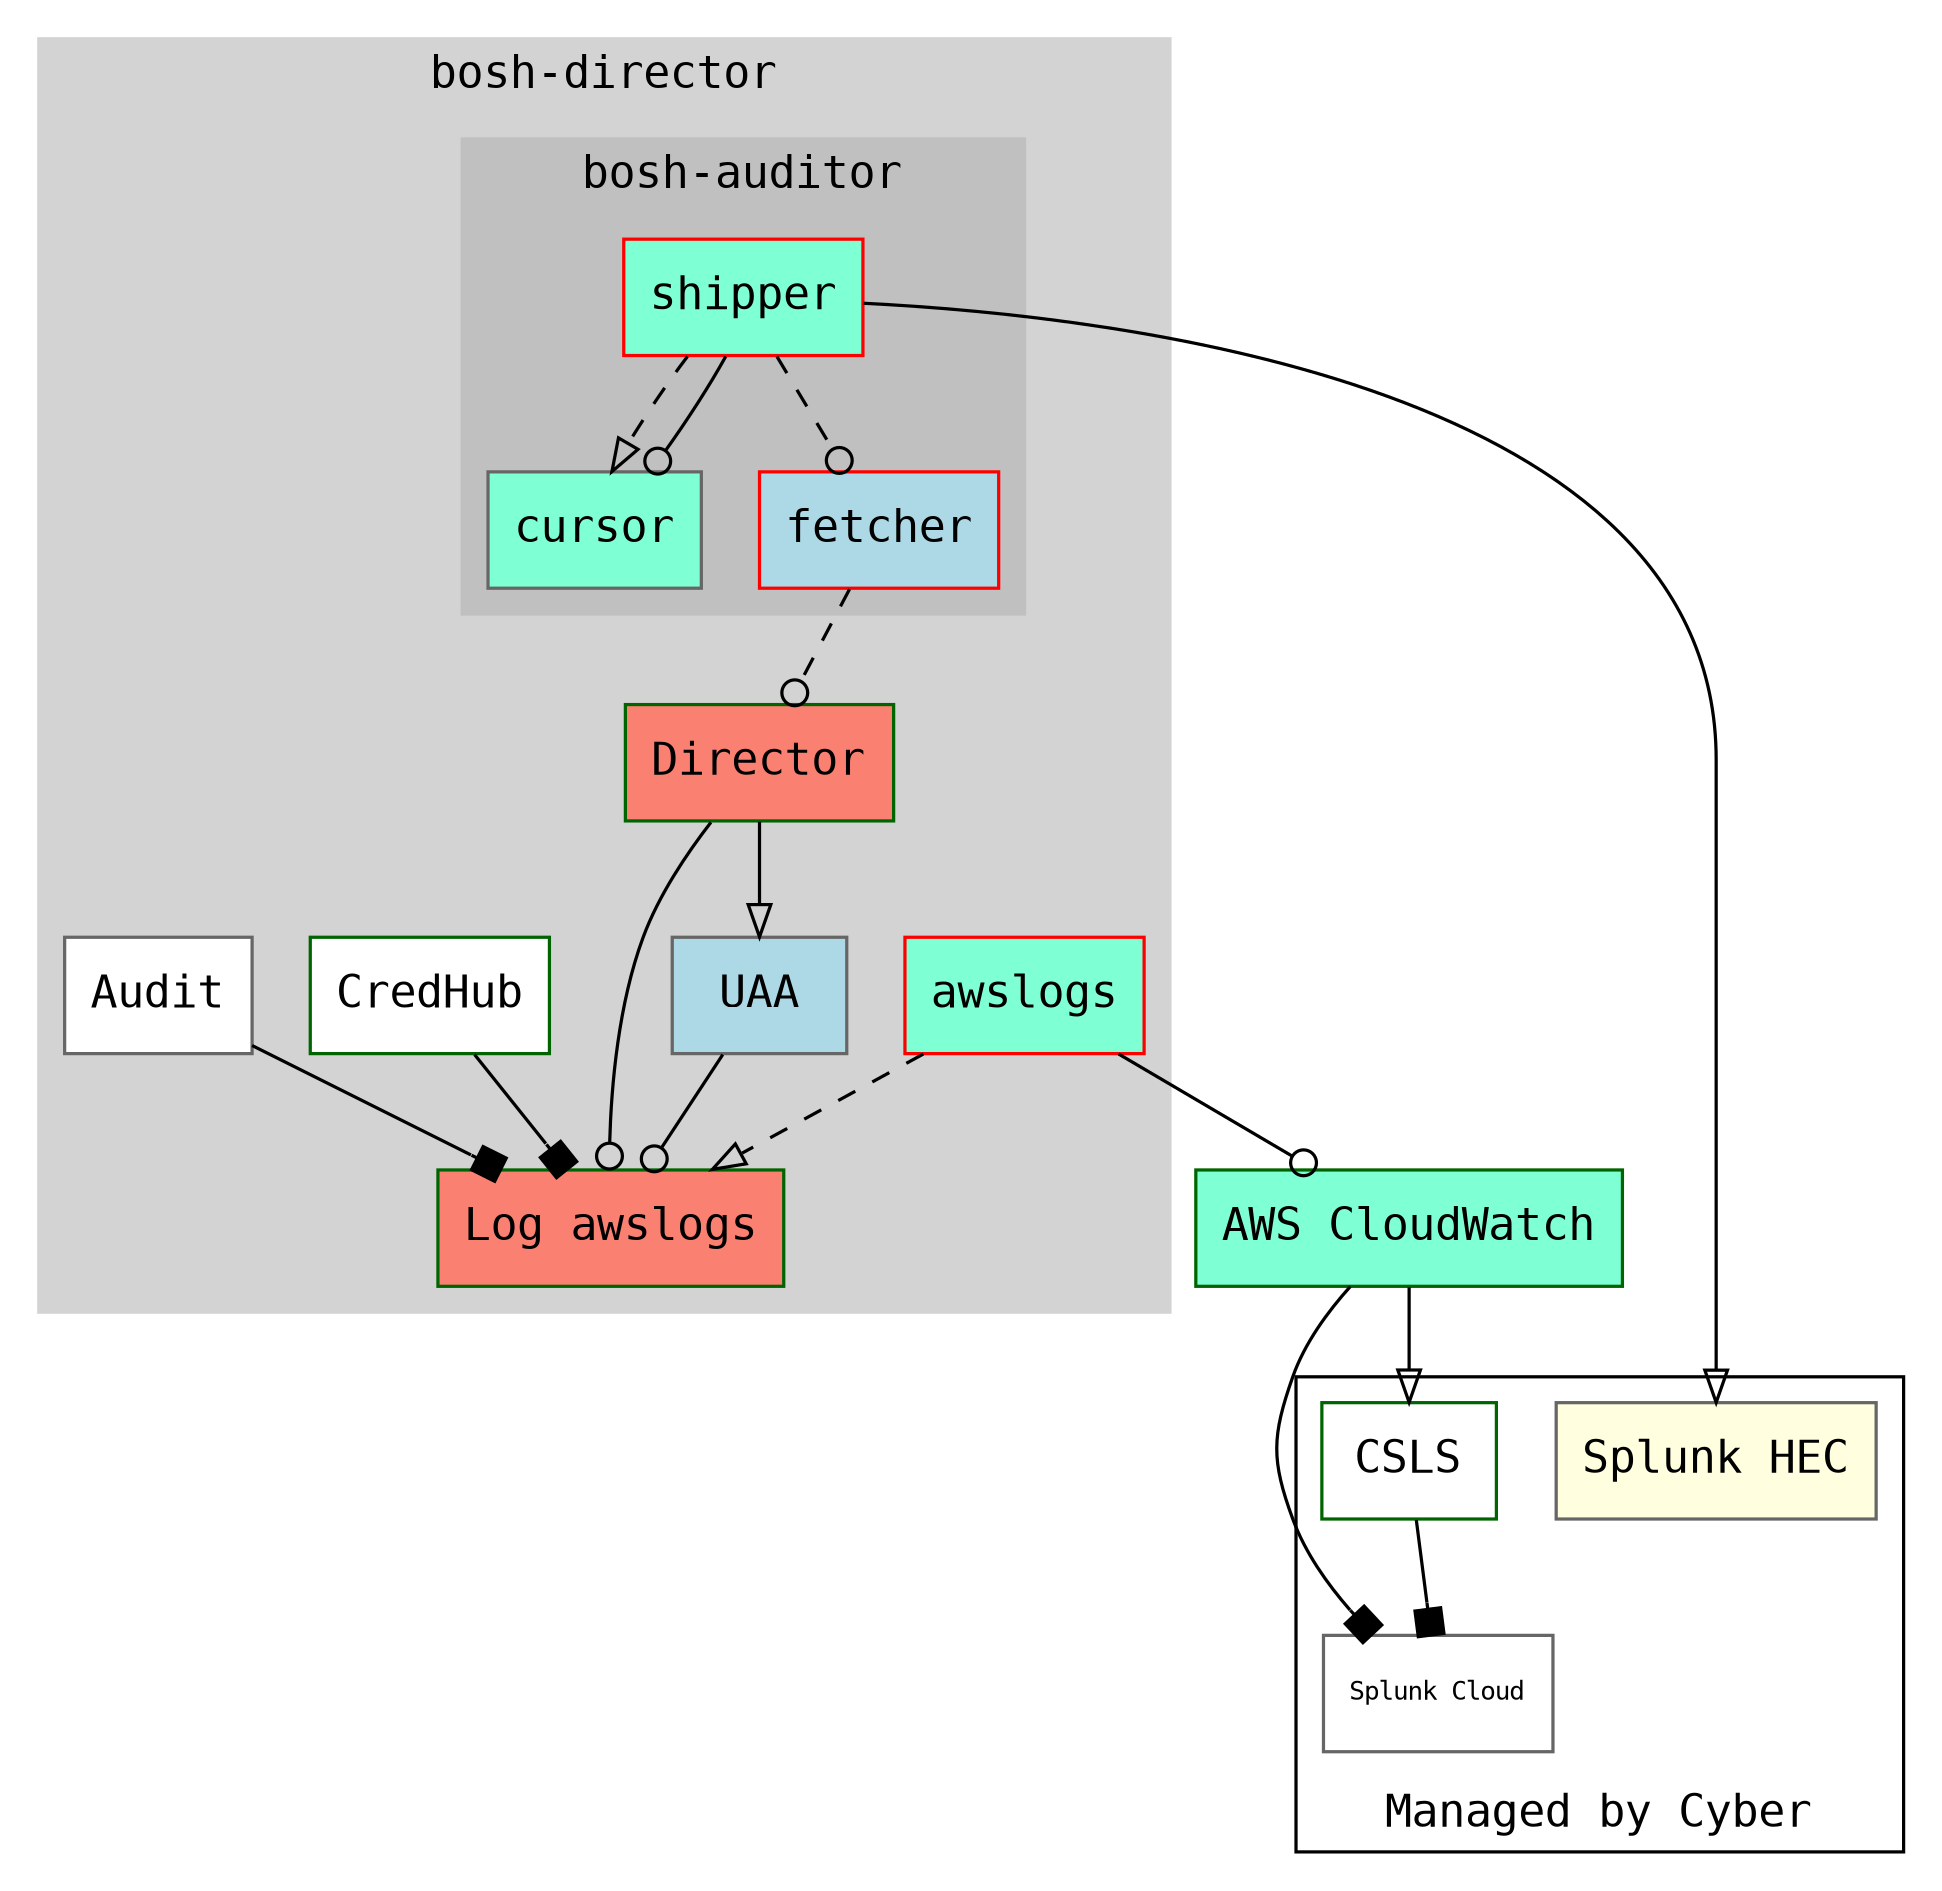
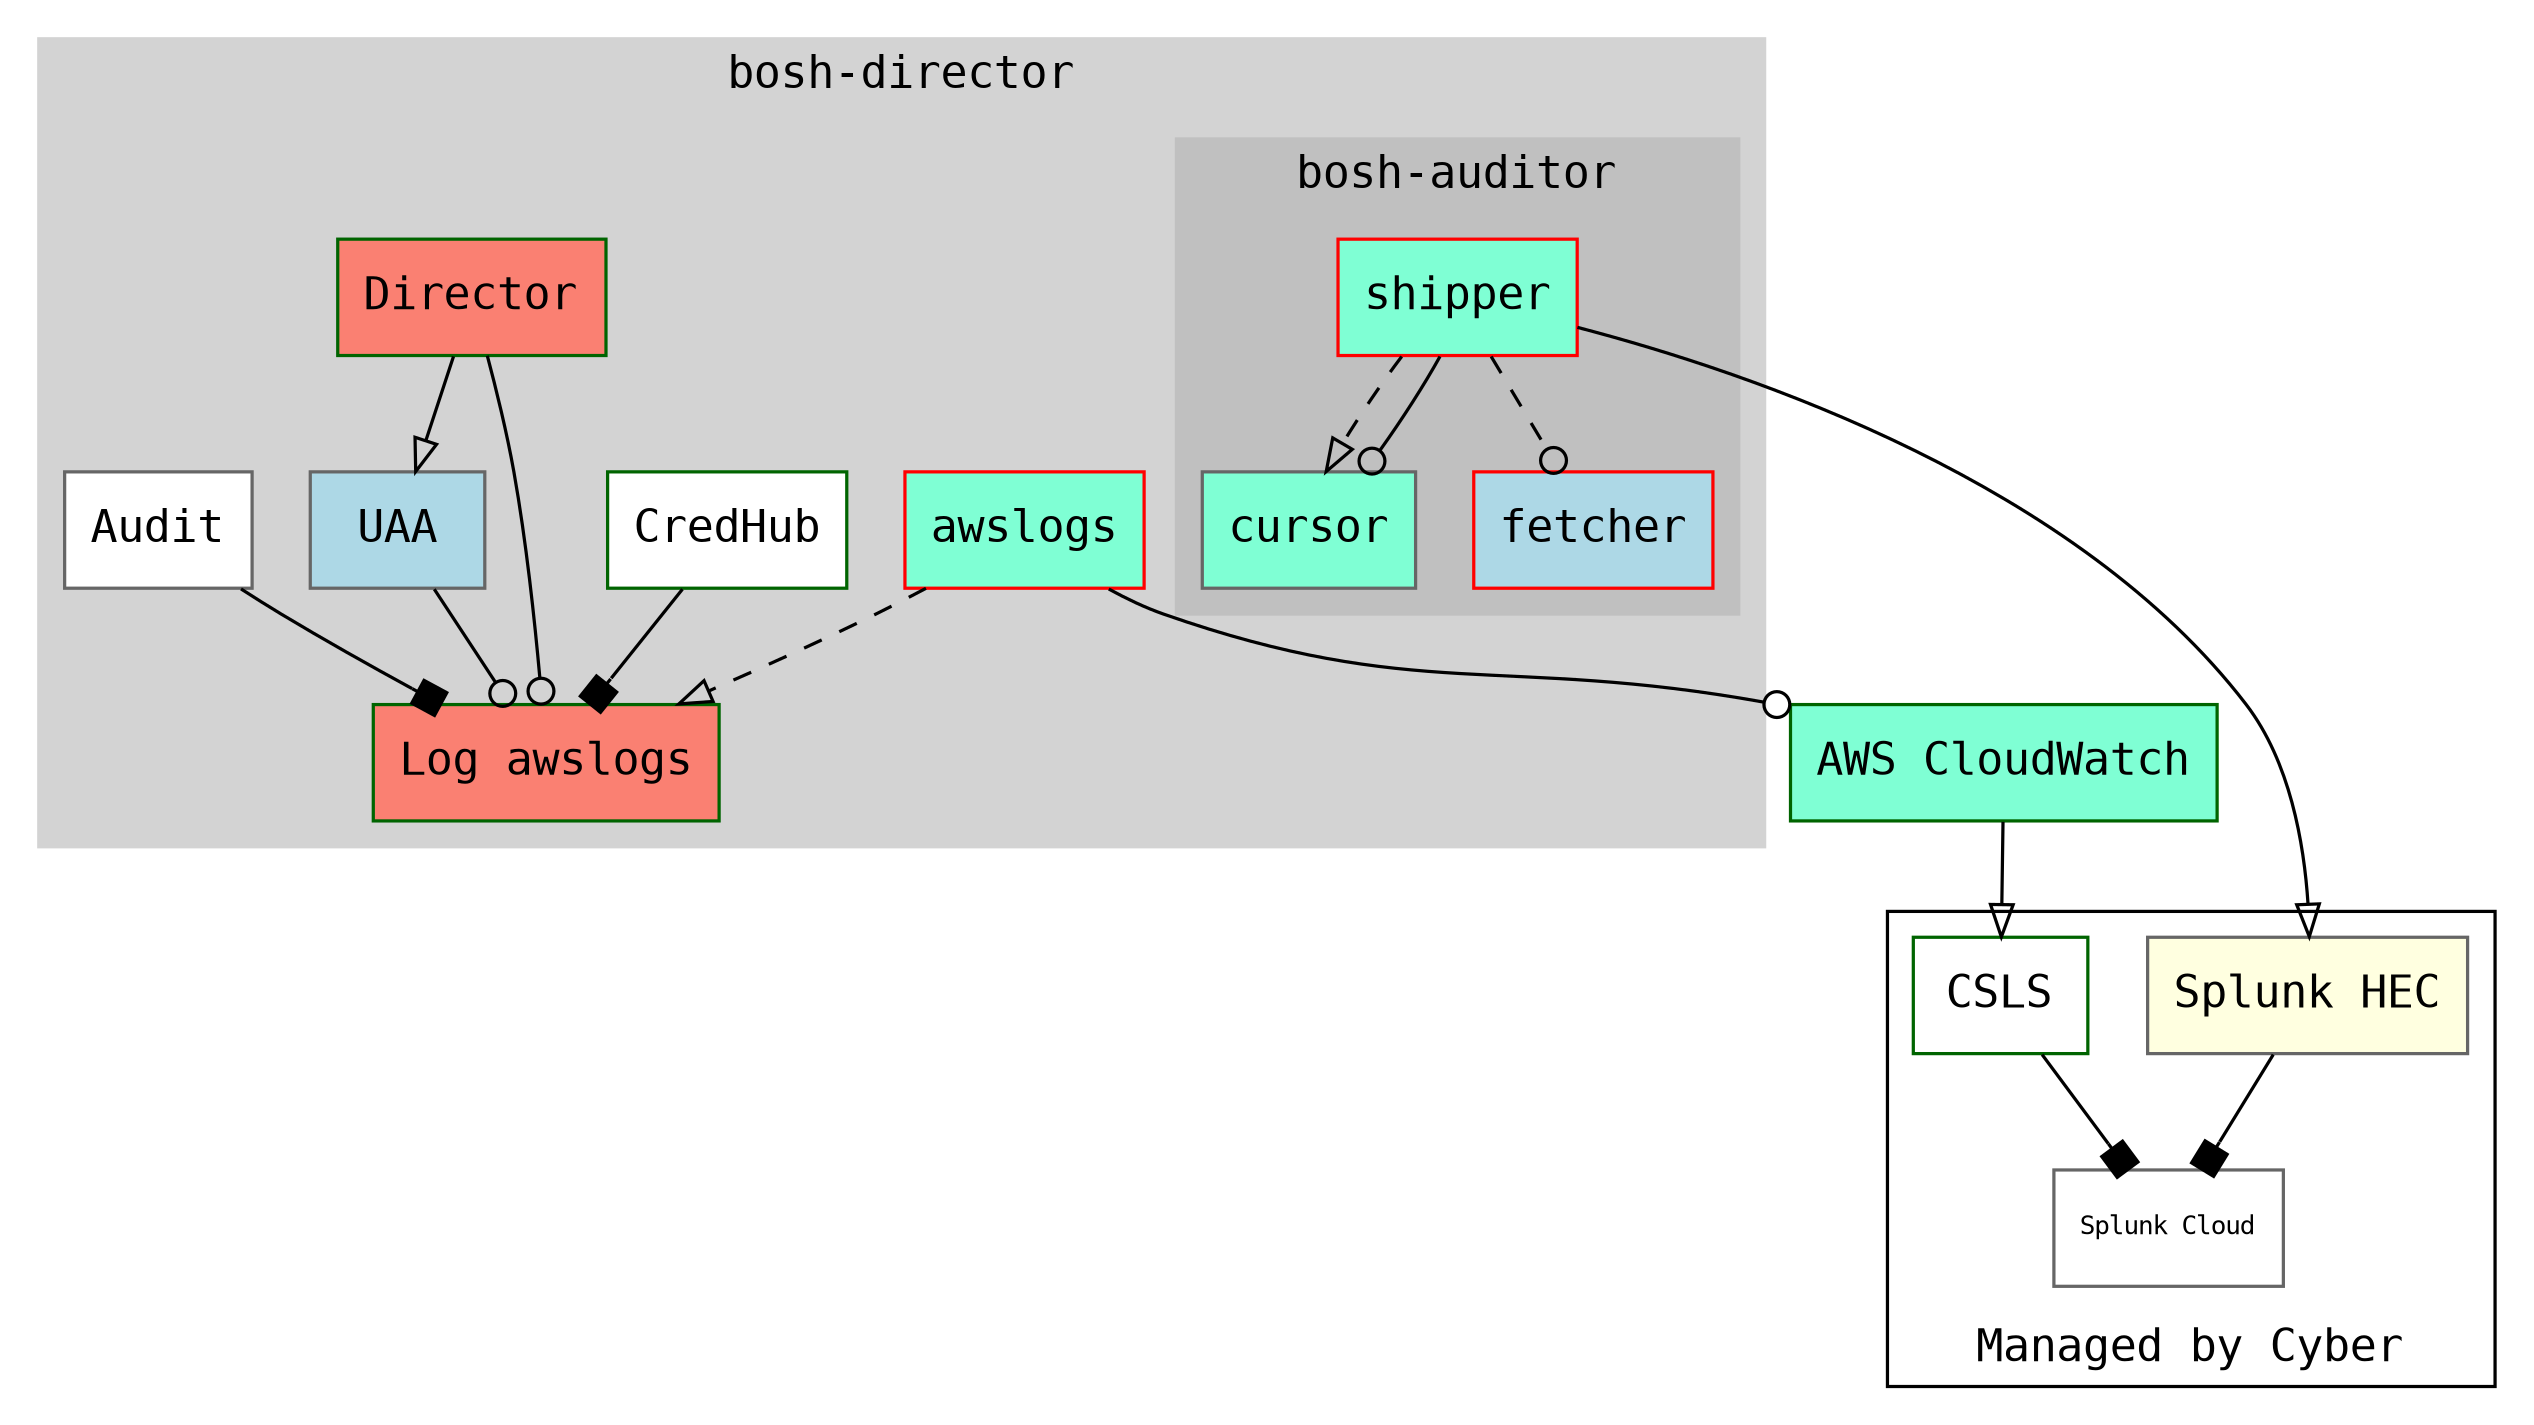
  digraph {
    fontname=monospace
    node [color=gray40 fillcolor=aquamarine fontname=monospace shape=rect style=filled]
    edge [arrowhead=odot]
    cursor
    fetcher [color=red fillcolor=lightblue]
    shipper [color=red]
    n4 [fillcolor=lightblue label=UAA]
    n5 [color=darkgreen fillcolor=white label=CredHub]
    n6 [color=darkgreen fillcolor=salmon label=Director]
    n7 [color=darkgreen fillcolor=salmon label="Log awslogs"]
    n8 [fillcolor=white label=Audit]
    awslogs [color=red]
    n10 [fillcolor=lightyellow label="Splunk HEC"]
    n11 [color=darkgreen fillcolor=white label=CSLS]
    n12 [fillcolor=white fontsize=8 label="Splunk Cloud"]
    n13 [color=darkgreen label="AWS CloudWatch"]
    subgraph cluster_1 {
      color=lightgrey
      label="bosh-director"
      style=filled
      n4
      n5
      n6
      n7
      n8
      awslogs
      subgraph cluster_2 {
        color=grey
        label="bosh-auditor"
        style=filled
        cursor
        fetcher
        shipper
      }
    }
    subgraph cluster_3 {
      label="Managed by Cyber"
      labelloc=b
      n10
      n11
      n12
    }
-   fetcher -> n6 [style=dashed]
    shipper -> cursor [arrowhead=onormal style=dashed]
    shipper -> cursor
    shipper -> fetcher [style=dashed]
    shipper -> n10 [arrowhead=onormal]
    n4 -> n7
    n5 -> n7 [arrowhead=box]
    n6 -> n4 [arrowhead=onormal]
    n6 -> n7
    n8 -> n7 [arrowhead=box]
    awslogs -> n7 [arrowhead=onormal style=dashed]
    awslogs -> n13
-   n13 -> n12 [arrowhead=box]
+   n10 -> n12 [arrowhead=box]
    n11 -> n12 [arrowhead=box]
    n13 -> n11 [arrowhead=onormal]
  }
